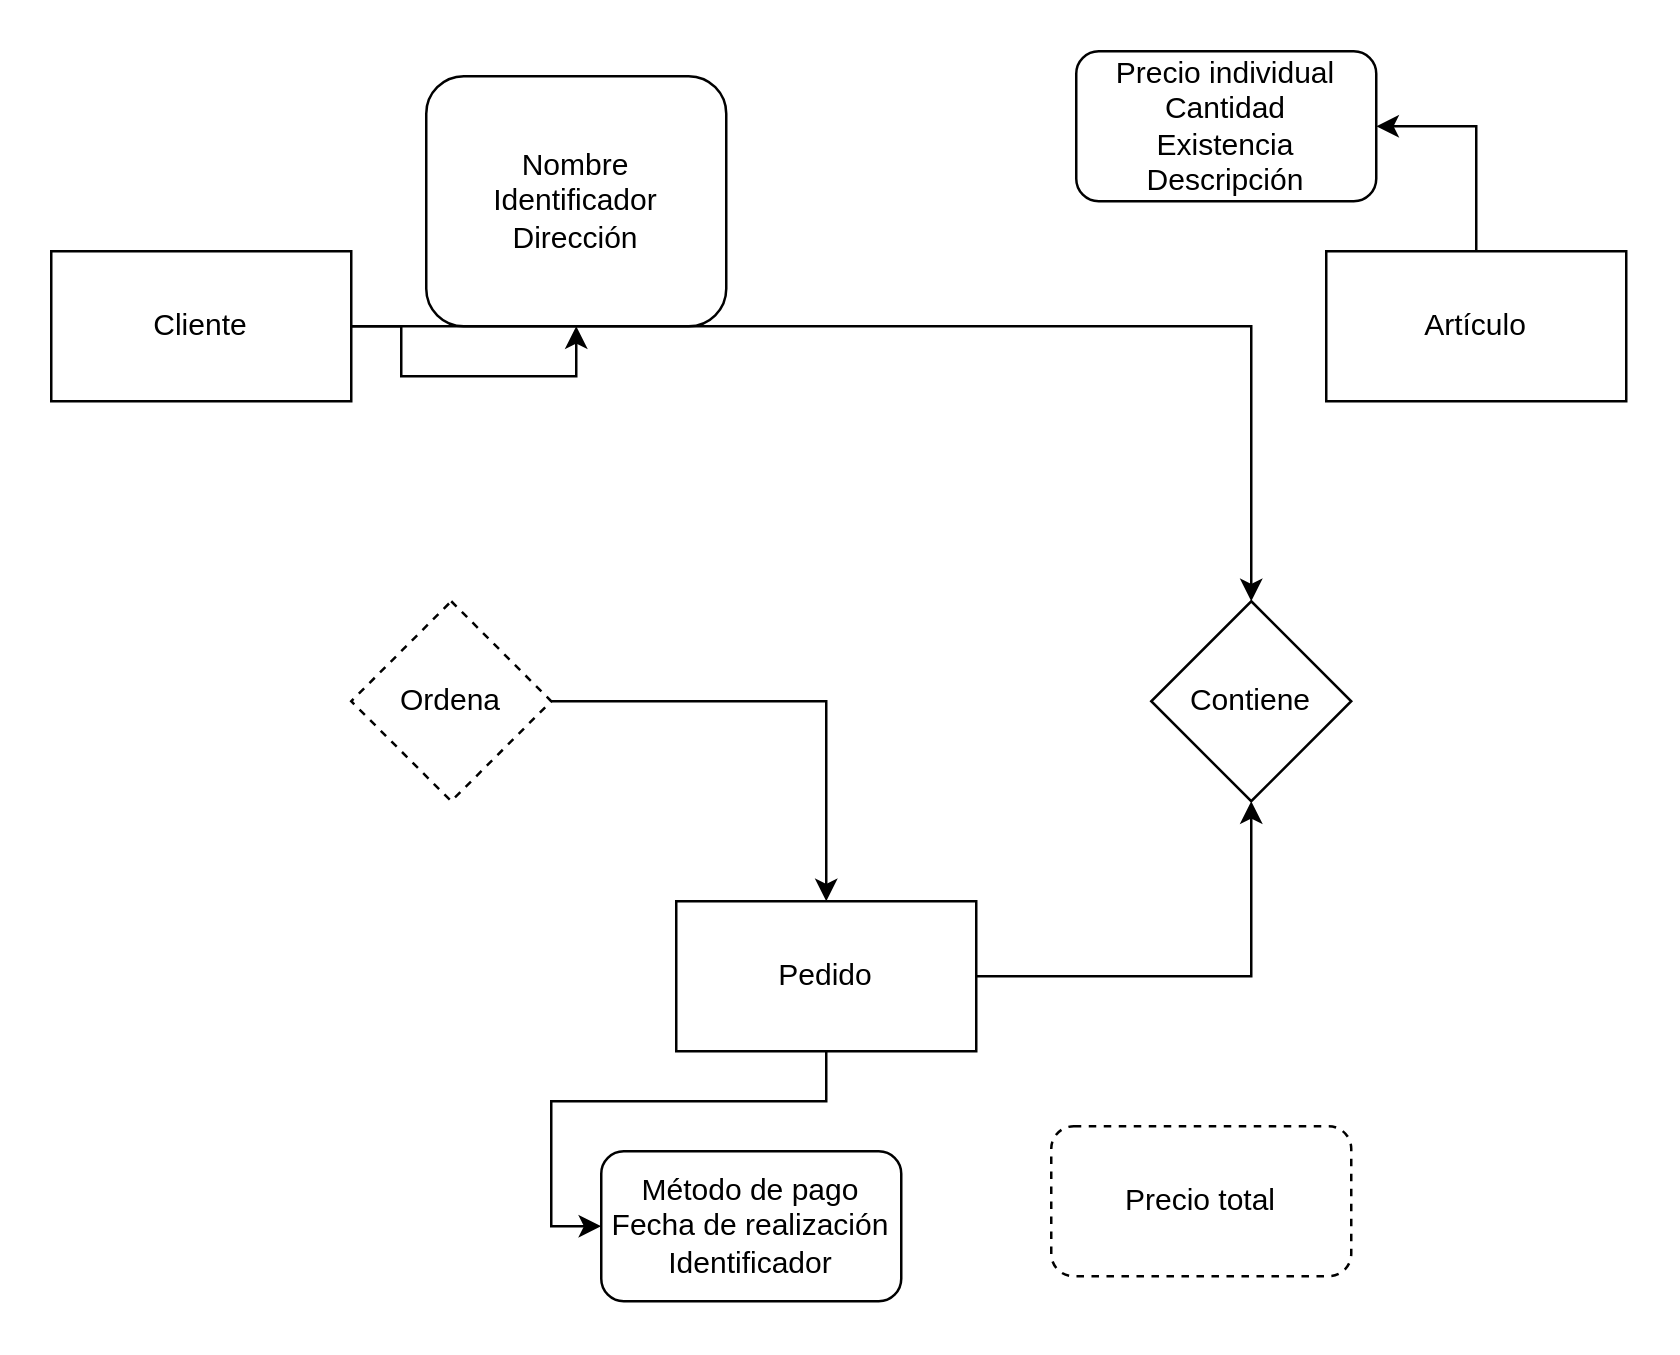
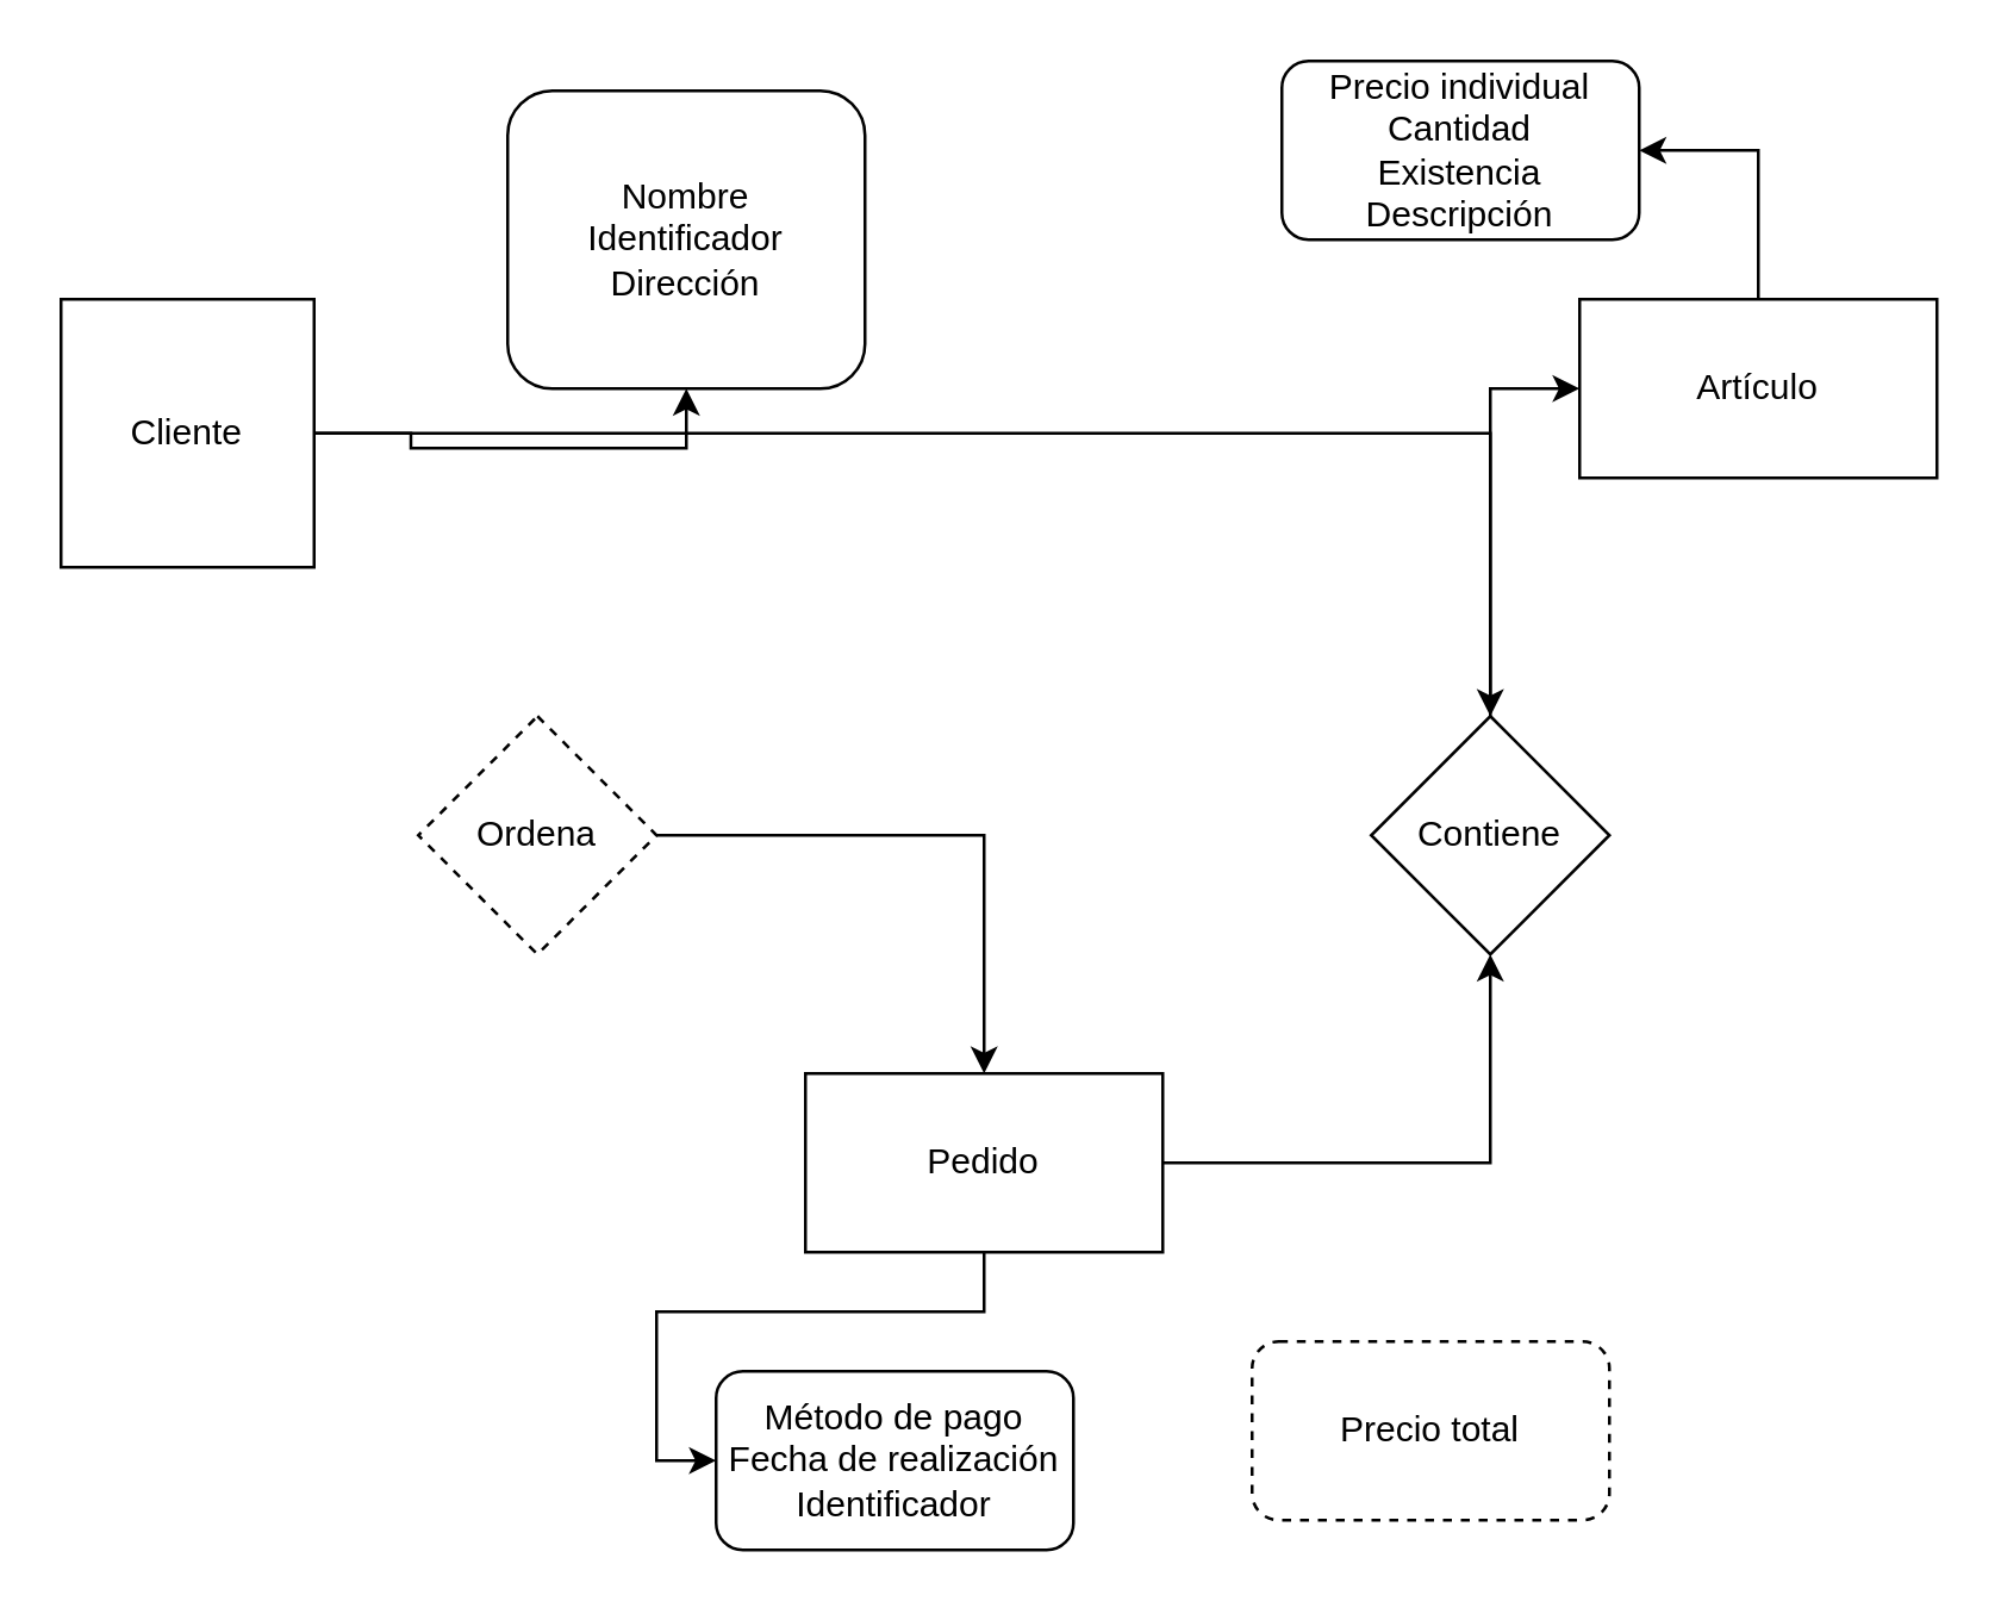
  <mxCell id="0" />
  <mxCell id="1" parent="0" />
  <mxCell id="2" style="edgeStyle=orthogonalEdgeStyle;rounded=0;orthogonalLoop=1;jettySize=auto;html=1;" edge="1" parent="1" source="4" target="13"><mxGeometry relative="1" as="geometry" /></mxCell>
  <mxCell id="3" style="edgeStyle=orthogonalEdgeStyle;rounded=0;orthogonalLoop=1;jettySize=auto;html=1;entryX=0.5;entryY=1;entryDx=0;entryDy=0;" edge="1" parent="1" source="4" target="14"><mxGeometry relative="1" as="geometry" /></mxCell>
- <mxCell id="4" value="Cliente" style="rounded=0;whiteSpace=wrap;html=1;" vertex="1" parent="1"><mxGeometry x="20" y="100" width="120" height="60" as="geometry" /></mxCell>
+ <mxCell id="4" value="Cliente" style="rounded=0;whiteSpace=wrap;html=1;" vertex="1" parent="1"><mxGeometry x="20" y="100" width="85" height="90" as="geometry" /></mxCell>
  <mxCell id="5" style="edgeStyle=orthogonalEdgeStyle;rounded=0;orthogonalLoop=1;jettySize=auto;html=1;entryX=0.5;entryY=1;entryDx=0;entryDy=0;" edge="1" parent="1" source="7" target="13"><mxGeometry relative="1" as="geometry" /></mxCell>
  <mxCell id="6" style="edgeStyle=orthogonalEdgeStyle;rounded=0;orthogonalLoop=1;jettySize=auto;html=1;entryX=0;entryY=0.5;entryDx=0;entryDy=0;" edge="1" parent="1" source="7" target="15"><mxGeometry relative="1" as="geometry" /></mxCell>
  <mxCell id="7" value="Pedido" style="rounded=0;whiteSpace=wrap;html=1;" vertex="1" parent="1"><mxGeometry x="270" y="360" width="120" height="60" as="geometry" /></mxCell>
  <mxCell id="8" style="edgeStyle=orthogonalEdgeStyle;rounded=0;orthogonalLoop=1;jettySize=auto;html=1;entryX=1;entryY=0.5;entryDx=0;entryDy=0;" edge="1" parent="1" source="9" target="16"><mxGeometry relative="1" as="geometry" /></mxCell>
  <mxCell id="9" value="Artículo" style="rounded=0;whiteSpace=wrap;html=1;" vertex="1" parent="1"><mxGeometry x="530" y="100" width="120" height="60" as="geometry" /></mxCell>
  <mxCell id="10" style="edgeStyle=orthogonalEdgeStyle;rounded=0;orthogonalLoop=1;jettySize=auto;html=1;" edge="1" parent="1" source="11" target="7"><mxGeometry relative="1" as="geometry" /></mxCell>
  <mxCell id="11" value="Ordena" style="rhombus;whiteSpace=wrap;html=1;dashed=1;" vertex="1" parent="1"><mxGeometry x="140" y="240" width="80" height="80" as="geometry" /></mxCell>
+ <mxCell id="12" style="edgeStyle=orthogonalEdgeStyle;rounded=0;orthogonalLoop=1;jettySize=auto;html=1;entryX=0;entryY=0.5;entryDx=0;entryDy=0;" edge="1" parent="1" source="13" target="9"><mxGeometry relative="1" as="geometry" /></mxCell>
  <mxCell id="13" value="Contiene" style="rhombus;whiteSpace=wrap;html=1;" vertex="1" parent="1"><mxGeometry x="460" y="240" width="80" height="80" as="geometry" /></mxCell>
  <mxCell id="14" value="Nombre&lt;div&gt;Identificador&lt;/div&gt;&lt;div&gt;Dirección&lt;/div&gt;" style="rounded=1;whiteSpace=wrap;html=1;" vertex="1" parent="1"><mxGeometry x="170" y="30" width="120" height="100" as="geometry" /></mxCell>
  <mxCell id="15" value="&lt;div&gt;Método de pago&lt;/div&gt;&lt;div&gt;Fecha de realización&lt;/div&gt;&lt;div&gt;Identificador&lt;/div&gt;" style="rounded=1;whiteSpace=wrap;html=1;" vertex="1" parent="1"><mxGeometry x="240" y="460" width="120" height="60" as="geometry" /></mxCell>
  <mxCell id="16" value="Precio individual&lt;div&gt;Cantidad&lt;/div&gt;&lt;div&gt;Existencia&lt;/div&gt;&lt;div&gt;Descripción&lt;/div&gt;" style="rounded=1;whiteSpace=wrap;html=1;" vertex="1" parent="1"><mxGeometry x="430" width="120" height="60" as="geometry" y="20" /></mxCell>
  <mxCell id="17" value="Precio total" style="rounded=1;whiteSpace=wrap;html=1;dashed=1;" vertex="1" parent="1"><mxGeometry x="420" y="450" width="120" height="60" as="geometry" /></mxCell>
